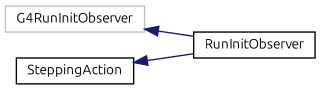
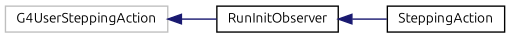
  digraph {
    fontname=Ubuntu
    rankdir=LR
    node [color=black fillcolor=white fontname=Ubuntu fontsize=10 shape=record style=filled]
    edge [color=midnightblue dir=back fontname=Ubuntu fontsize=10 labelfontname=Helvetica labelfontsize=10 style=solid]
-   n1 [color=grey75 height=0.2 label=G4RunInitObserver width=0.4]
+   n1 [color=grey75 height=0.2 label=G4UserSteppingAction width=0.4]
    n2 [height=0.2 label=RunInitObserver width=0.4]
    n3 [height=0.2 label=SteppingAction width=0.4]
    n1 -> n2
-   n3 -> n2
+   n2 -> n3
  }
